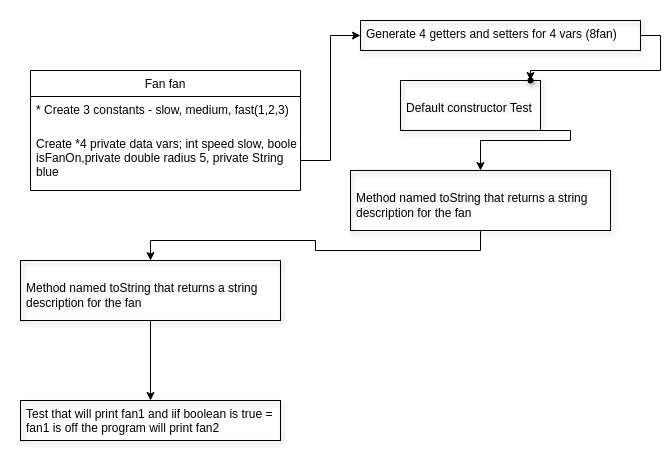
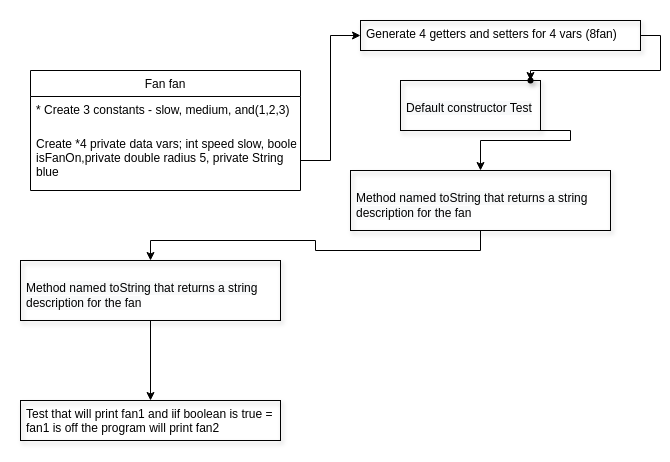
  <mxCell id="0" />
  <mxCell id="1" parent="0" />
  <mxCell id="2" value="Fan fan" style="swimlane;fontStyle=0;childLayout=stackLayout;horizontal=1;startSize=26;fillColor=none;horizontalStack=0;resizeParent=1;resizeParentMax=0;resizeLast=0;collapsible=1;marginBottom=0;" vertex="1" parent="1"><mxGeometry x="30" y="70" width="270" height="120" as="geometry" /></mxCell>
- <mxCell id="3" value="* Create 3 constants - slow, medium, fast(1,2,3)" style="text;strokeColor=none;fillColor=none;align=left;verticalAlign=top;spacingLeft=4;spacingRight=4;overflow=hidden;rotatable=0;points=[[0,0.5],[1,0.5]];portConstraint=eastwest;" vertex="1" parent="2"><mxGeometry y="26" width="270" height="34" as="geometry" /></mxCell>
+ <mxCell id="3" value="* Create 3 constants - slow, medium, and(1,2,3)" style="text;strokeColor=none;fillColor=none;align=left;verticalAlign=top;spacingLeft=4;spacingRight=4;overflow=hidden;rotatable=0;points=[[0,0.5],[1,0.5]];portConstraint=eastwest;" vertex="1" parent="2"><mxGeometry y="26" width="270" height="34" as="geometry" /></mxCell>
  <mxCell id="4" value="Create *4 private data vars; int speed slow, boolean &#10;isFanOn,private double radius 5, private String &#10;blue" style="text;strokeColor=none;fillColor=none;align=left;verticalAlign=top;spacingLeft=4;spacingRight=4;overflow=hidden;rotatable=0;points=[[0,0.5],[1,0.5]];portConstraint=eastwest;" vertex="1" parent="2"><mxGeometry y="60" width="270" height="60" as="geometry" /></mxCell>
  <mxCell id="5" value="" style="edgeStyle=orthogonalEdgeStyle;rounded=0;orthogonalLoop=1;jettySize=auto;html=1;" edge="1" parent="1" source="6" target="14"><mxGeometry relative="1" as="geometry" /></mxCell>
  <mxCell id="6" value="Generate 4 getters and setters for 4 vars (8fan)" style="text;align=left;verticalAlign=top;spacingLeft=4;spacingRight=4;overflow=hidden;rotatable=0;points=[[0,0.5],[1,0.5]];portConstraint=eastwest;shadow=1;strokeColor=default;" vertex="1" parent="1"><mxGeometry x="360" y="20" width="280" height="30" as="geometry" /></mxCell>
  <mxCell id="7" style="edgeStyle=orthogonalEdgeStyle;rounded=0;orthogonalLoop=1;jettySize=auto;html=1;exitX=1;exitY=0.5;exitDx=0;exitDy=0;" edge="1" parent="1" source="4" target="6"><mxGeometry relative="1" as="geometry" /></mxCell>
  <mxCell id="8" style="edgeStyle=orthogonalEdgeStyle;rounded=0;orthogonalLoop=1;jettySize=auto;html=1;exitX=1;exitY=1;exitDx=0;exitDy=0;" edge="1" parent="1" source="9" target="11"><mxGeometry relative="1" as="geometry"><Array as="points"><mxPoint x="570" y="140" /><mxPoint x="480" y="140" /></Array></mxGeometry></mxCell>
  <mxCell id="9" value="&#10;&lt;span style=&quot;color: rgb(0, 0, 0); font-family: Helvetica; font-size: 12px; font-style: normal; font-variant-ligatures: normal; font-variant-caps: normal; font-weight: 400; letter-spacing: normal; orphans: 2; text-align: left; text-indent: 0px; text-transform: none; widows: 2; word-spacing: 0px; -webkit-text-stroke-width: 0px; background-color: rgb(248, 249, 250); text-decoration-thickness: initial; text-decoration-style: initial; text-decoration-color: initial; float: none; display: inline !important;&quot;&gt;Default constructor Test&lt;/span&gt;&#10;&#10;" style="whiteSpace=wrap;html=1;align=left;verticalAlign=top;fillColor=none;gradientColor=none;spacingLeft=4;spacingRight=4;shadow=1;" vertex="1" parent="1"><mxGeometry x="400" y="80" width="140" height="50" as="geometry" /></mxCell>
  <mxCell id="10" style="edgeStyle=orthogonalEdgeStyle;rounded=0;orthogonalLoop=1;jettySize=auto;html=1;exitX=0.5;exitY=1;exitDx=0;exitDy=0;" edge="1" parent="1" source="11" target="13"><mxGeometry relative="1" as="geometry" /></mxCell>
  <mxCell id="11" value="&#10;&lt;span style=&quot;color: rgb(0, 0, 0); font-family: Helvetica; font-size: 12px; font-style: normal; font-variant-ligatures: normal; font-variant-caps: normal; font-weight: 400; letter-spacing: normal; orphans: 2; text-align: left; text-indent: 0px; text-transform: none; widows: 2; word-spacing: 0px; -webkit-text-stroke-width: 0px; background-color: rgb(248, 249, 250); text-decoration-thickness: initial; text-decoration-style: initial; text-decoration-color: initial; float: none; display: inline !important;&quot;&gt;Method named toString that returns a string&lt;/span&gt;&lt;br style=&quot;padding: 0px; margin: 0px; color: rgb(0, 0, 0); font-family: Helvetica; font-size: 12px; font-style: normal; font-variant-ligatures: normal; font-variant-caps: normal; font-weight: 400; letter-spacing: normal; orphans: 2; text-align: left; text-indent: 0px; text-transform: none; widows: 2; word-spacing: 0px; -webkit-text-stroke-width: 0px; background-color: rgb(248, 249, 250); text-decoration-thickness: initial; text-decoration-style: initial; text-decoration-color: initial;&quot;&gt;&lt;span style=&quot;color: rgb(0, 0, 0); font-family: Helvetica; font-size: 12px; font-style: normal; font-variant-ligatures: normal; font-variant-caps: normal; font-weight: 400; letter-spacing: normal; orphans: 2; text-align: left; text-indent: 0px; text-transform: none; widows: 2; word-spacing: 0px; -webkit-text-stroke-width: 0px; background-color: rgb(248, 249, 250); text-decoration-thickness: initial; text-decoration-style: initial; text-decoration-color: initial; float: none; display: inline !important;&quot;&gt;description for the fan&lt;/span&gt;&#10;&#10;" style="whiteSpace=wrap;html=1;align=left;verticalAlign=top;fillColor=none;gradientColor=none;spacingLeft=4;spacingRight=4;shadow=1;strokeColor=default;" vertex="1" parent="1"><mxGeometry x="350" y="170" width="260" height="60" as="geometry" /></mxCell>
  <mxCell id="12" value="" style="edgeStyle=orthogonalEdgeStyle;rounded=0;orthogonalLoop=1;jettySize=auto;html=1;" edge="1" parent="1" source="13" target="15"><mxGeometry relative="1" as="geometry" /></mxCell>
  <mxCell id="13" value="&#10;&lt;span style=&quot;color: rgb(0, 0, 0); font-family: Helvetica; font-size: 12px; font-style: normal; font-variant-ligatures: normal; font-variant-caps: normal; font-weight: 400; letter-spacing: normal; orphans: 2; text-align: left; text-indent: 0px; text-transform: none; widows: 2; word-spacing: 0px; -webkit-text-stroke-width: 0px; background-color: rgb(248, 249, 250); text-decoration-thickness: initial; text-decoration-style: initial; text-decoration-color: initial; float: none; display: inline !important;&quot;&gt;Method named toString that returns a string&lt;/span&gt;&lt;br style=&quot;padding: 0px; margin: 0px; color: rgb(0, 0, 0); font-family: Helvetica; font-size: 12px; font-style: normal; font-variant-ligatures: normal; font-variant-caps: normal; font-weight: 400; letter-spacing: normal; orphans: 2; text-align: left; text-indent: 0px; text-transform: none; widows: 2; word-spacing: 0px; -webkit-text-stroke-width: 0px; background-color: rgb(248, 249, 250); text-decoration-thickness: initial; text-decoration-style: initial; text-decoration-color: initial;&quot;&gt;&lt;span style=&quot;color: rgb(0, 0, 0); font-family: Helvetica; font-size: 12px; font-style: normal; font-variant-ligatures: normal; font-variant-caps: normal; font-weight: 400; letter-spacing: normal; orphans: 2; text-align: left; text-indent: 0px; text-transform: none; widows: 2; word-spacing: 0px; -webkit-text-stroke-width: 0px; background-color: rgb(248, 249, 250); text-decoration-thickness: initial; text-decoration-style: initial; text-decoration-color: initial; float: none; display: inline !important;&quot;&gt;description for the fan&lt;/span&gt;&#10;&#10;" style="whiteSpace=wrap;html=1;align=left;verticalAlign=top;fillColor=none;gradientColor=none;spacingLeft=4;spacingRight=4;shadow=1;strokeColor=default;" vertex="1" parent="1"><mxGeometry x="20" y="260" width="260" height="60" as="geometry" /></mxCell>
  <mxCell id="14" value="" style="shape=waypoint;sketch=0;size=6;pointerEvents=1;points=[];fillColor=none;resizable=0;rotatable=0;perimeter=centerPerimeter;snapToPoint=1;align=left;verticalAlign=top;gradientColor=none;spacingLeft=4;spacingRight=4;shadow=1;" vertex="1" parent="1"><mxGeometry x="510" y="60" width="40" height="40" as="geometry" /></mxCell>
  <mxCell id="15" value="Test that will print fan1 and iif boolean is true = fan1 is off the program will print fan2" style="whiteSpace=wrap;html=1;align=left;verticalAlign=top;fillColor=none;gradientColor=none;spacingLeft=4;spacingRight=4;shadow=1;strokeColor=default;" vertex="1" parent="1"><mxGeometry x="20" y="400" width="260" height="40" as="geometry" /></mxCell>
